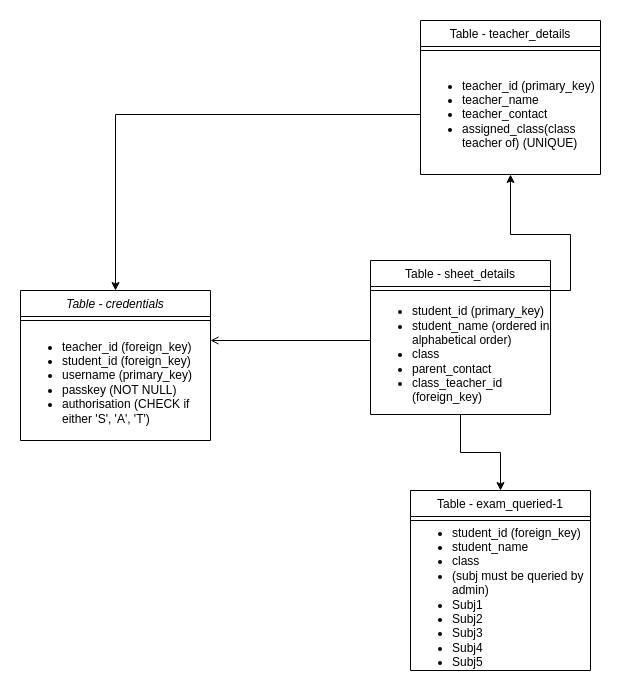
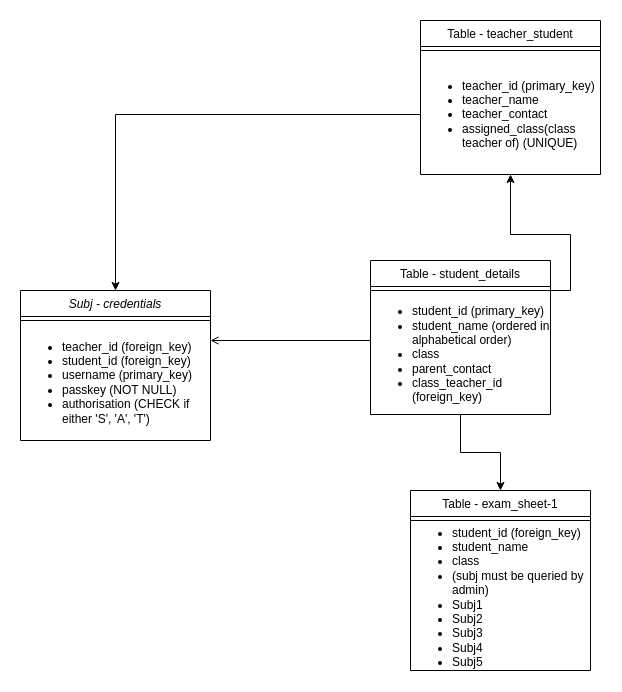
  <mxCell id="0" />
  <mxCell id="1" parent="0" />
- <mxCell id="2" value="Table - credentials" style="swimlane;fontStyle=2;align=center;verticalAlign=top;childLayout=stackLayout;horizontal=1;startSize=26;horizontalStack=0;resizeParent=1;resizeLast=0;collapsible=1;marginBottom=0;rounded=0;shadow=0;strokeWidth=1;" vertex="1" parent="1"><mxGeometry x="20" y="290" width="190" height="150" as="geometry"><mxRectangle x="230" y="140" width="160" height="26" as="alternateBounds" /></mxGeometry></mxCell>
+ <mxCell id="2" value="Subj - credentials" style="swimlane;fontStyle=2;align=center;verticalAlign=top;childLayout=stackLayout;horizontal=1;startSize=26;horizontalStack=0;resizeParent=1;resizeLast=0;collapsible=1;marginBottom=0;rounded=0;shadow=0;strokeWidth=1;" vertex="1" parent="1"><mxGeometry x="20" y="290" width="190" height="150" as="geometry"><mxRectangle x="230" y="140" width="160" height="26" as="alternateBounds" /></mxGeometry></mxCell>
  <mxCell id="3" value="" style="line;html=1;strokeWidth=1;align=left;verticalAlign=middle;spacingTop=-1;spacingLeft=3;spacingRight=3;rotatable=0;labelPosition=right;points=[];portConstraint=eastwest;" vertex="1" parent="2"><mxGeometry y="26" width="190" height="8" as="geometry" /></mxCell>
  <mxCell id="4" value="&lt;ul&gt;&lt;li&gt;teacher_id (foreign_key)&lt;/li&gt;&lt;li&gt;student_id (foreign_key)&lt;/li&gt;&lt;li&gt;username (primary_key)&lt;/li&gt;&lt;li&gt;passkey (NOT NULL)&lt;/li&gt;&lt;li&gt;authorisation (CHECK if either 'S', 'A', 'T')&lt;/li&gt;&lt;/ul&gt;" style="text;html=1;align=left;verticalAlign=bottom;whiteSpace=wrap;rounded=0;" vertex="1" parent="2"><mxGeometry y="34" width="190" height="116" as="geometry" /></mxCell>
- <mxCell id="5" value="Table - sheet_details" style="swimlane;fontStyle=0;align=center;verticalAlign=middle;childLayout=stackLayout;horizontal=1;startSize=26;horizontalStack=0;resizeParent=1;resizeLast=0;collapsible=1;marginBottom=0;rounded=0;shadow=0;strokeWidth=1;" vertex="1" parent="1"><mxGeometry x="370" y="260" width="180" height="154" as="geometry"><mxRectangle x="550" y="140" width="160" height="26" as="alternateBounds" /></mxGeometry></mxCell>
+ <mxCell id="5" value="Table - student_details" style="swimlane;fontStyle=0;align=center;verticalAlign=middle;childLayout=stackLayout;horizontal=1;startSize=26;horizontalStack=0;resizeParent=1;resizeLast=0;collapsible=1;marginBottom=0;rounded=0;shadow=0;strokeWidth=1;" vertex="1" parent="1"><mxGeometry x="370" y="260" width="180" height="154" as="geometry"><mxRectangle x="550" y="140" width="160" height="26" as="alternateBounds" /></mxGeometry></mxCell>
  <mxCell id="6" value="" style="line;html=1;strokeWidth=1;align=left;verticalAlign=middle;spacingTop=-1;spacingLeft=3;spacingRight=3;rotatable=0;labelPosition=right;points=[];portConstraint=eastwest;" vertex="1" parent="5"><mxGeometry y="26" width="180" height="8" as="geometry" /></mxCell>
  <mxCell id="7" value="&lt;ul&gt;&lt;li&gt;student_id (primary_key)&lt;/li&gt;&lt;li&gt;student_name (ordered in alphabetical order)&lt;/li&gt;&lt;li&gt;class&lt;/li&gt;&lt;li&gt;parent_contact&lt;/li&gt;&lt;li&gt;class_teacher_id (foreign_key)&lt;/li&gt;&lt;/ul&gt;" style="text;html=1;align=left;verticalAlign=middle;whiteSpace=wrap;rounded=0;" vertex="1" parent="5"><mxGeometry y="34" width="180" height="120" as="geometry" /></mxCell>
  <mxCell id="8" value="" style="endArrow=open;shadow=0;strokeWidth=1;rounded=0;curved=0;endFill=1;edgeStyle=elbowEdgeStyle;elbow=vertical;exitX=0;exitY=0.5;exitDx=0;exitDy=0;" edge="1" parent="1" source="7" target="4"><mxGeometry x="0.5" y="41" relative="1" as="geometry"><mxPoint x="430" y="132" as="sourcePoint" /><mxPoint x="300" y="60" as="targetPoint" /><mxPoint x="-40" y="32" as="offset" /><Array as="points"><mxPoint x="290" y="340" /></Array></mxGeometry></mxCell>
- <mxCell id="9" value="Table - exam_queried-1" style="swimlane;fontStyle=0;align=center;verticalAlign=middle;childLayout=stackLayout;horizontal=1;startSize=26;horizontalStack=0;resizeParent=1;resizeLast=0;collapsible=1;marginBottom=0;rounded=0;shadow=0;strokeWidth=1;" vertex="1" parent="1"><mxGeometry x="410" y="490" width="180" height="180" as="geometry"><mxRectangle x="550" y="140" width="160" height="26" as="alternateBounds" /></mxGeometry></mxCell>
+ <mxCell id="9" value="Table - exam_sheet-1" style="swimlane;fontStyle=0;align=center;verticalAlign=middle;childLayout=stackLayout;horizontal=1;startSize=26;horizontalStack=0;resizeParent=1;resizeLast=0;collapsible=1;marginBottom=0;rounded=0;shadow=0;strokeWidth=1;" vertex="1" parent="1"><mxGeometry x="410" y="490" width="180" height="180" as="geometry"><mxRectangle x="550" y="140" width="160" height="26" as="alternateBounds" /></mxGeometry></mxCell>
  <mxCell id="10" value="" style="line;html=1;strokeWidth=1;align=left;verticalAlign=middle;spacingTop=-1;spacingLeft=3;spacingRight=3;rotatable=0;labelPosition=right;points=[];portConstraint=eastwest;" vertex="1" parent="9"><mxGeometry y="26" width="180" height="8" as="geometry" /></mxCell>
  <mxCell id="11" value="&lt;ul&gt;&lt;li&gt;student_id (foreign_key)&lt;/li&gt;&lt;li&gt;student_name&lt;/li&gt;&lt;li&gt;class&amp;nbsp;&lt;/li&gt;&lt;li&gt;(subj must be queried by admin)&lt;/li&gt;&lt;li&gt;Subj1&lt;/li&gt;&lt;li&gt;Subj2&lt;/li&gt;&lt;li&gt;Subj3&lt;/li&gt;&lt;li&gt;Subj4&lt;/li&gt;&lt;li&gt;Subj5&lt;/li&gt;&lt;/ul&gt;" style="text;html=1;align=left;verticalAlign=middle;whiteSpace=wrap;rounded=0;" vertex="1" parent="9"><mxGeometry y="34" width="180" height="146" as="geometry" /></mxCell>
  <mxCell id="12" style="edgeStyle=orthogonalEdgeStyle;rounded=0;orthogonalLoop=1;jettySize=auto;html=1;exitX=0.5;exitY=1;exitDx=0;exitDy=0;" edge="1" parent="1" source="7" target="9"><mxGeometry relative="1" as="geometry" /></mxCell>
- <mxCell id="13" value="Table - teacher_details" style="swimlane;fontStyle=0;align=center;verticalAlign=middle;childLayout=stackLayout;horizontal=1;startSize=26;horizontalStack=0;resizeParent=1;resizeLast=0;collapsible=1;marginBottom=0;rounded=0;shadow=0;strokeWidth=1;" vertex="1" parent="1"><mxGeometry x="420" y="20" width="180" height="154" as="geometry"><mxRectangle x="550" y="140" width="160" height="26" as="alternateBounds" /></mxGeometry></mxCell>
+ <mxCell id="13" value="Table - teacher_student" style="swimlane;fontStyle=0;align=center;verticalAlign=middle;childLayout=stackLayout;horizontal=1;startSize=26;horizontalStack=0;resizeParent=1;resizeLast=0;collapsible=1;marginBottom=0;rounded=0;shadow=0;strokeWidth=1;" vertex="1" parent="1"><mxGeometry x="420" y="20" width="180" height="154" as="geometry"><mxRectangle x="550" y="140" width="160" height="26" as="alternateBounds" /></mxGeometry></mxCell>
  <mxCell id="14" value="" style="line;html=1;strokeWidth=1;align=left;verticalAlign=middle;spacingTop=-1;spacingLeft=3;spacingRight=3;rotatable=0;labelPosition=right;points=[];portConstraint=eastwest;" vertex="1" parent="13"><mxGeometry y="26" width="180" height="8" as="geometry" /></mxCell>
  <mxCell id="15" value="&lt;ul&gt;&lt;li&gt;teacher_id (primary_key)&lt;/li&gt;&lt;li&gt;teacher_name&lt;/li&gt;&lt;li&gt;teacher_contact&lt;/li&gt;&lt;li&gt;assigned_class(class teacher of) (UNIQUE)&lt;/li&gt;&lt;/ul&gt;" style="text;html=1;align=left;verticalAlign=middle;whiteSpace=wrap;rounded=0;" vertex="1" parent="13"><mxGeometry y="34" width="180" height="120" as="geometry" /></mxCell>
  <mxCell id="16" style="edgeStyle=orthogonalEdgeStyle;rounded=0;orthogonalLoop=1;jettySize=auto;html=1;exitX=0;exitY=0.5;exitDx=0;exitDy=0;entryX=0.5;entryY=0;entryDx=0;entryDy=0;" edge="1" parent="1" source="15" target="2"><mxGeometry relative="1" as="geometry" /></mxCell>
  <mxCell id="17" style="edgeStyle=orthogonalEdgeStyle;rounded=0;orthogonalLoop=1;jettySize=auto;html=1;exitX=1;exitY=0.5;exitDx=0;exitDy=0;entryX=0.5;entryY=1;entryDx=0;entryDy=0;" edge="1" parent="1" source="7" target="15"><mxGeometry relative="1" as="geometry"><Array as="points"><mxPoint x="550" y="290" /><mxPoint x="570" y="290" /><mxPoint x="570" y="234" /><mxPoint x="510" y="234" /></Array></mxGeometry></mxCell>
